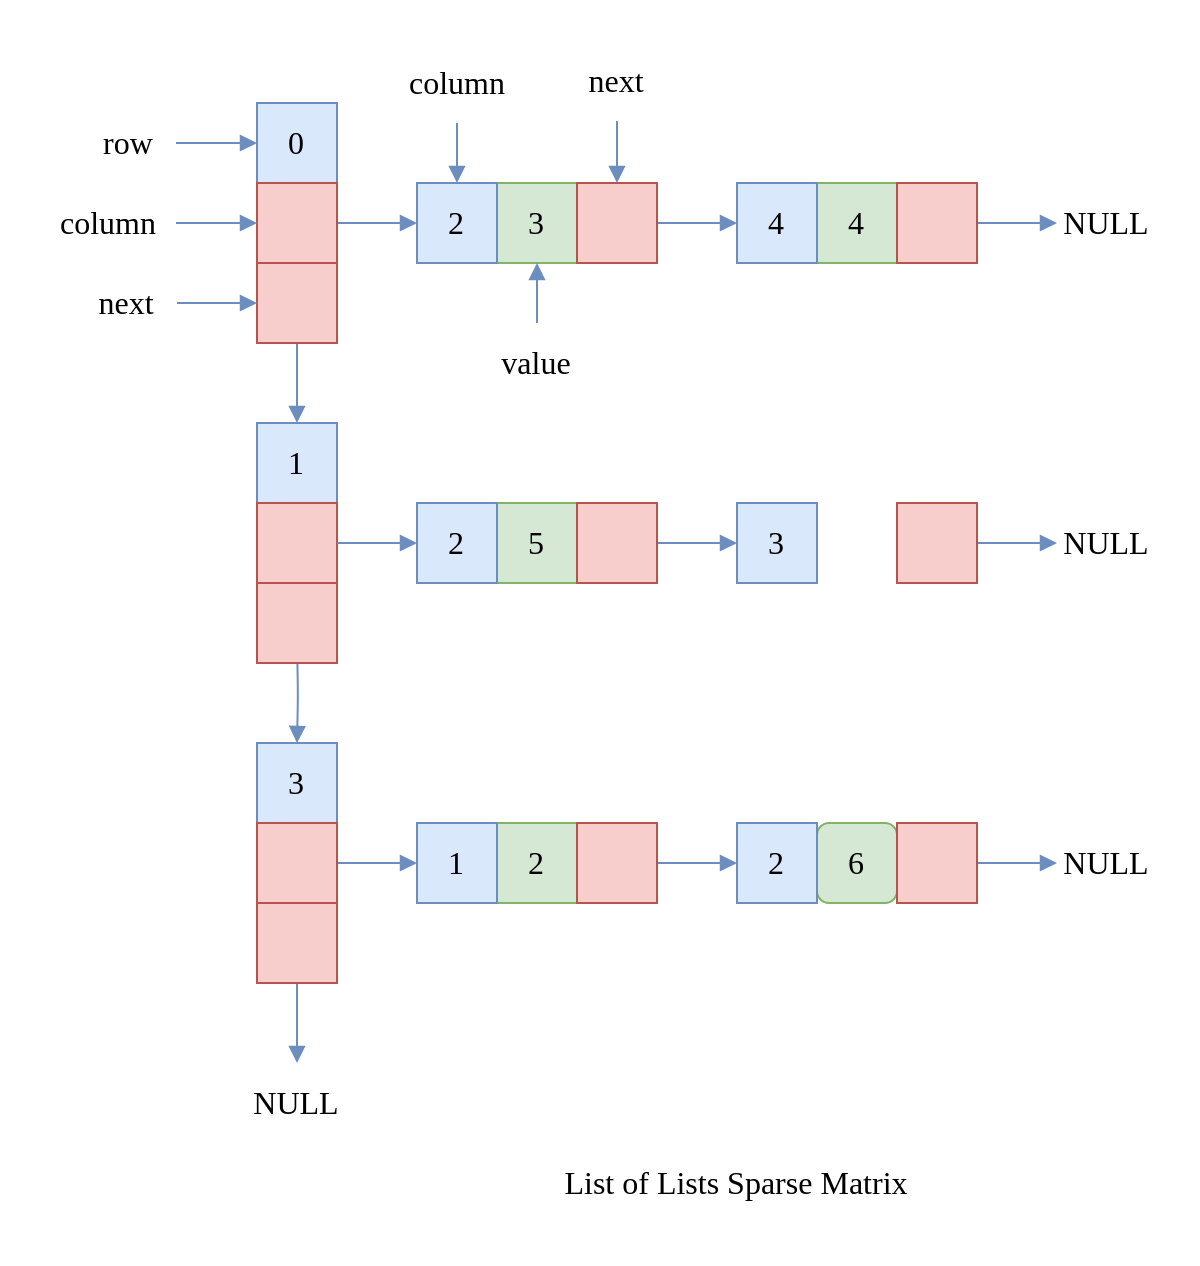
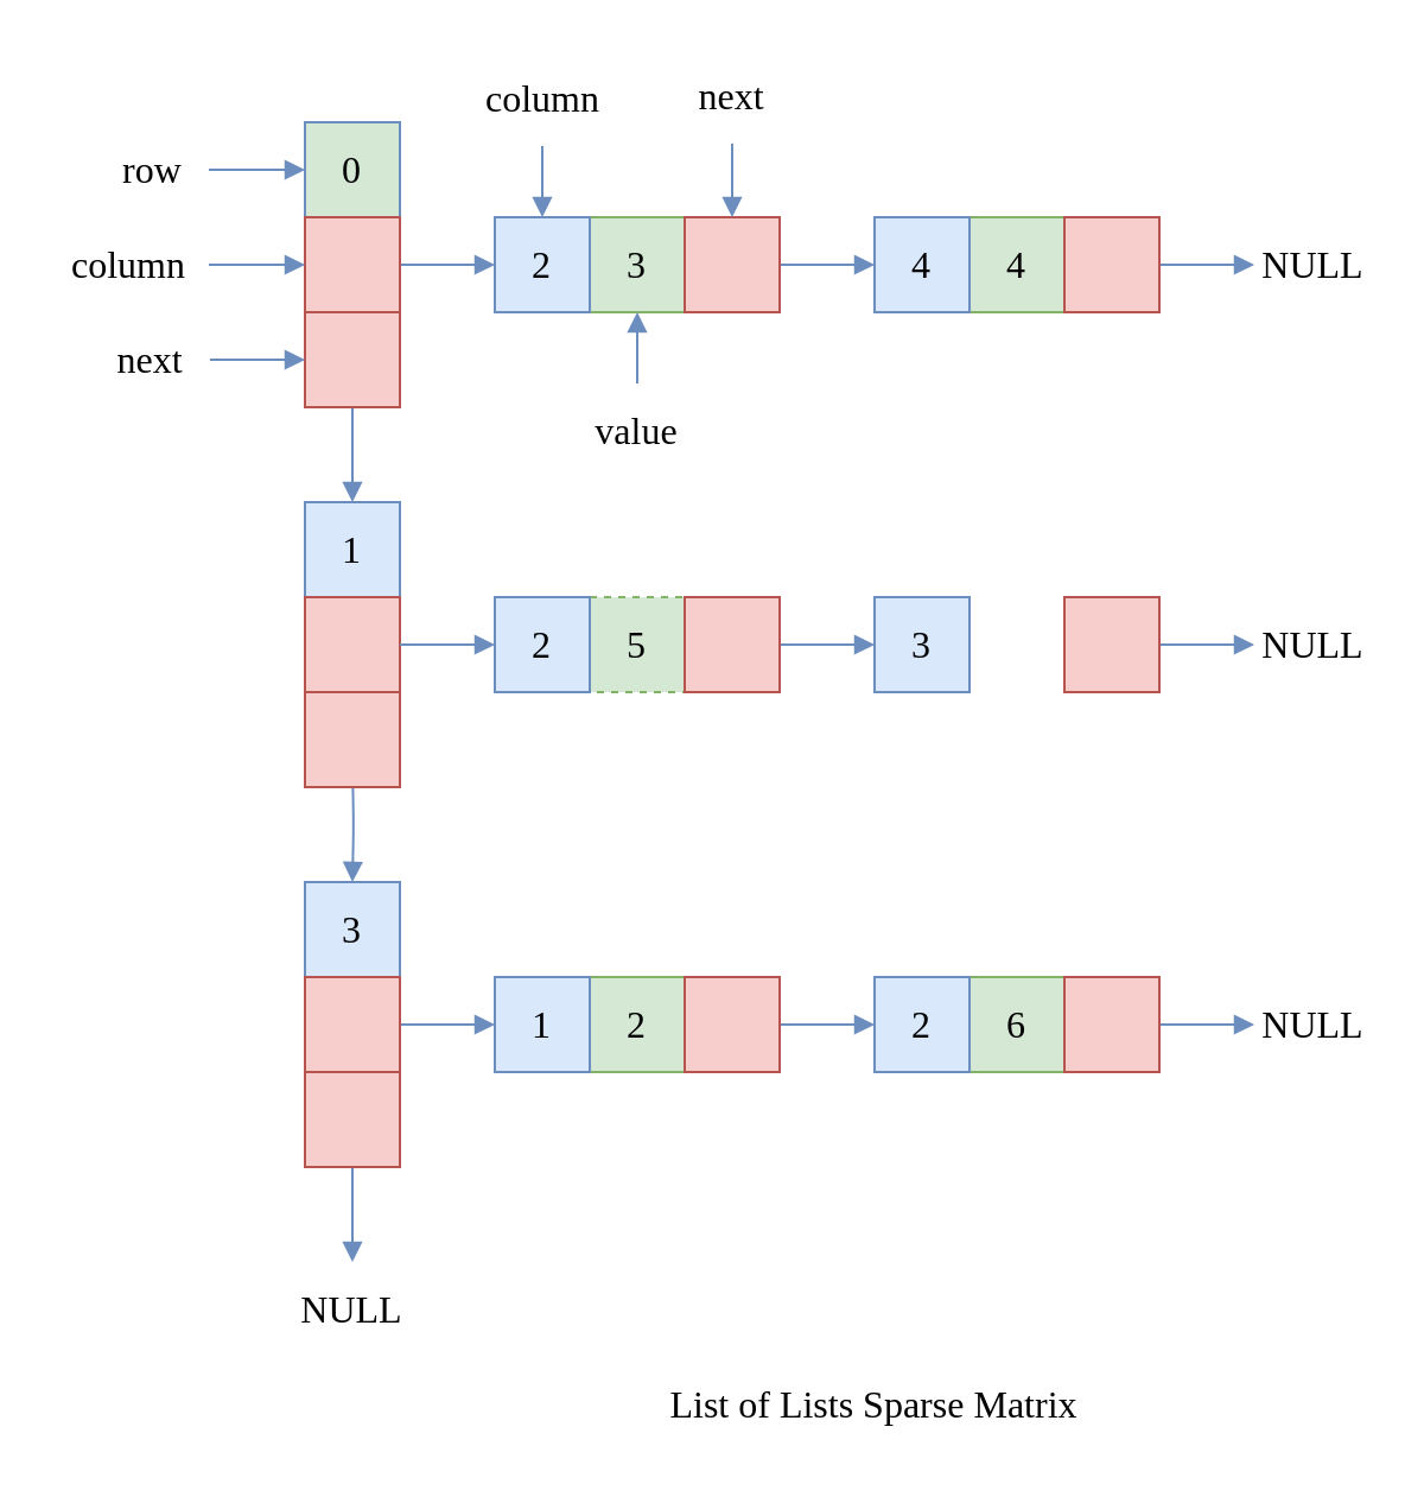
  <mxCell id="0" />
  <mxCell id="1" parent="0" />
- <mxCell id="2" value="0" style="rounded=0;whiteSpace=wrap;html=1;shadow=0;strokeColor=#6c8ebf;strokeWidth=1;fontFamily=Ubuntu;fontSize=16;fontStyle=0;fillColor=#dae8fc;" parent="1" vertex="1"><mxGeometry x="128" y="51" width="40" height="40" as="geometry" /></mxCell>
+ <mxCell id="2" value="0" style="rounded=0;whiteSpace=wrap;html=1;shadow=0;strokeColor=#6c8ebf;strokeWidth=1;fontFamily=Ubuntu;fontSize=16;fontStyle=0;fillColor=#d5e8d4;" parent="1" vertex="1"><mxGeometry x="128" y="51" width="40" height="40" as="geometry" /></mxCell>
  <mxCell id="3" value="3" style="rounded=0;whiteSpace=wrap;html=1;shadow=0;strokeColor=#82b366;strokeWidth=1;fontFamily=Ubuntu;fontSize=16;fontStyle=0;fillColor=#d5e8d4;" parent="1" vertex="1"><mxGeometry x="248" y="91" width="40" height="40" as="geometry" /></mxCell>
  <mxCell id="4" value="1" style="rounded=0;whiteSpace=wrap;html=1;shadow=0;strokeColor=#6c8ebf;strokeWidth=1;fontFamily=Ubuntu;fontSize=16;fontStyle=0;fillColor=#dae8fc;" parent="1" vertex="1"><mxGeometry x="128" y="211" width="40" height="40" as="geometry" /></mxCell>
  <mxCell id="5" value="3" style="rounded=0;whiteSpace=wrap;html=1;shadow=0;strokeColor=#6c8ebf;strokeWidth=1;fontFamily=Ubuntu;fontSize=16;fontStyle=0;fillColor=#dae8fc;" parent="1" vertex="1"><mxGeometry x="128" y="371" width="40" height="40" as="geometry" /></mxCell>
  <mxCell id="6" value="2" style="rounded=0;whiteSpace=wrap;html=1;shadow=0;strokeColor=#82b366;strokeWidth=1;fontFamily=Ubuntu;fontSize=16;fontStyle=0;fillColor=#d5e8d4;" parent="1" vertex="1"><mxGeometry x="248" y="411" width="40" height="40" as="geometry" /></mxCell>
  <mxCell id="7" style="edgeStyle=orthogonalEdgeStyle;rounded=1;orthogonalLoop=1;jettySize=auto;html=1;shadow=0;strokeColor=#6c8ebf;strokeWidth=1;fontFamily=Ubuntu;fontSize=14;fontStyle=0;endArrow=block;endFill=1;fillColor=#dae8fc;" parent="1" source="8" target="4" edge="1"><mxGeometry relative="1" as="geometry" /></mxCell>
  <mxCell id="8" value="" style="rounded=0;whiteSpace=wrap;html=1;shadow=0;strokeColor=#b85450;strokeWidth=1;fontFamily=Ubuntu;fontSize=16;fontStyle=0;fillColor=#f8cecc;" parent="1" vertex="1"><mxGeometry x="128" y="131" width="40" height="40" as="geometry" /></mxCell>
  <mxCell id="9" style="edgeStyle=orthogonalEdgeStyle;rounded=1;orthogonalLoop=1;jettySize=auto;html=1;shadow=0;strokeColor=#6c8ebf;strokeWidth=1;fontFamily=Ubuntu;fontSize=14;fontStyle=0;endArrow=block;endFill=1;fillColor=#dae8fc;" parent="1" target="5" edge="1"><mxGeometry relative="1" as="geometry"><mxPoint x="148" y="321" as="sourcePoint" /></mxGeometry></mxCell>
  <mxCell id="10" value="" style="rounded=0;whiteSpace=wrap;html=1;shadow=0;strokeColor=#b85450;strokeWidth=1;fontFamily=Ubuntu;fontSize=16;fontStyle=0;fillColor=#f8cecc;" parent="1" vertex="1"><mxGeometry x="128" y="291" width="40" height="40" as="geometry" /></mxCell>
  <mxCell id="11" style="edgeStyle=orthogonalEdgeStyle;rounded=1;orthogonalLoop=1;jettySize=auto;html=1;shadow=0;strokeColor=#6c8ebf;strokeWidth=1;fontFamily=Ubuntu;fontSize=14;fontStyle=0;endArrow=block;endFill=1;fillColor=#dae8fc;" parent="1" source="12" target="13" edge="1"><mxGeometry relative="1" as="geometry" /></mxCell>
  <mxCell id="12" value="" style="rounded=0;whiteSpace=wrap;html=1;shadow=0;strokeColor=#b85450;strokeWidth=1;fontFamily=Ubuntu;fontSize=16;fontStyle=0;fillColor=#f8cecc;" parent="1" vertex="1"><mxGeometry x="128" y="451" width="40" height="40" as="geometry" /></mxCell>
  <mxCell id="13" value="NULL" style="text;html=1;align=center;verticalAlign=middle;whiteSpace=wrap;rounded=0;fontFamily=Ubuntu;fontSize=16;fontStyle=0;" parent="1" vertex="1"><mxGeometry x="123" y="531" width="50" height="40" as="geometry" /></mxCell>
  <mxCell id="14" value="2" style="rounded=0;whiteSpace=wrap;html=1;shadow=0;strokeColor=#6c8ebf;strokeWidth=1;fontFamily=Ubuntu;fontSize=16;fontStyle=0;fillColor=#dae8fc;" parent="1" vertex="1"><mxGeometry x="208" y="91" width="40" height="40" as="geometry" /></mxCell>
  <mxCell id="15" style="edgeStyle=orthogonalEdgeStyle;rounded=1;orthogonalLoop=1;jettySize=auto;html=1;entryX=0;entryY=0.5;entryDx=0;entryDy=0;shadow=0;strokeColor=#6c8ebf;strokeWidth=1;fontFamily=Ubuntu;fontSize=14;fontStyle=0;endArrow=block;endFill=1;fillColor=#dae8fc;" parent="1" source="16" target="26" edge="1"><mxGeometry relative="1" as="geometry" /></mxCell>
  <mxCell id="16" value="" style="rounded=0;whiteSpace=wrap;html=1;shadow=0;strokeColor=#b85450;strokeWidth=1;fontFamily=Ubuntu;fontSize=16;fontStyle=0;fillColor=#f8cecc;" parent="1" vertex="1"><mxGeometry x="288" y="91" width="40" height="40" as="geometry" /></mxCell>
  <mxCell id="17" style="edgeStyle=orthogonalEdgeStyle;rounded=1;orthogonalLoop=1;jettySize=auto;html=1;entryX=0;entryY=0.5;entryDx=0;entryDy=0;shadow=0;strokeColor=#6c8ebf;strokeWidth=1;fontFamily=Ubuntu;fontSize=14;fontStyle=0;endArrow=block;endFill=1;fillColor=#dae8fc;" parent="1" source="18" target="14" edge="1"><mxGeometry relative="1" as="geometry" /></mxCell>
  <mxCell id="18" value="" style="rounded=0;whiteSpace=wrap;html=1;shadow=0;strokeColor=#b85450;strokeWidth=1;fontFamily=Ubuntu;fontSize=16;fontStyle=0;fillColor=#f8cecc;" parent="1" vertex="1"><mxGeometry x="128" y="91" width="40" height="40" as="geometry" /></mxCell>
  <mxCell id="19" value="" style="rounded=0;whiteSpace=wrap;html=1;shadow=0;strokeColor=#b85450;strokeWidth=1;fontFamily=Ubuntu;fontSize=16;fontStyle=0;fillColor=#f8cecc;" parent="1" vertex="1"><mxGeometry x="128" y="251" width="40" height="40" as="geometry" /></mxCell>
- <mxCell id="20" value="5" style="rounded=0;whiteSpace=wrap;html=1;shadow=0;strokeColor=#82b366;strokeWidth=1;fontFamily=Ubuntu;fontSize=16;fontStyle=0;fillColor=#d5e8d4;" parent="1" vertex="1"><mxGeometry x="248" y="251" width="40" height="40" as="geometry" /></mxCell>
+ <mxCell id="20" value="5" style="rounded=0;whiteSpace=wrap;html=1;shadow=0;strokeColor=#82b366;strokeWidth=1;fontFamily=Ubuntu;fontSize=16;fontStyle=0;fillColor=#d5e8d4;dashed=1;" parent="1" vertex="1"><mxGeometry x="248" y="251" width="40" height="40" as="geometry" /></mxCell>
  <mxCell id="21" value="2" style="rounded=0;whiteSpace=wrap;html=1;shadow=0;strokeColor=#6c8ebf;strokeWidth=1;fontFamily=Ubuntu;fontSize=16;fontStyle=0;fillColor=#dae8fc;" parent="1" vertex="1"><mxGeometry x="208" y="251" width="40" height="40" as="geometry" /></mxCell>
  <mxCell id="22" style="edgeStyle=orthogonalEdgeStyle;rounded=1;orthogonalLoop=1;jettySize=auto;html=1;shadow=0;strokeColor=#6c8ebf;strokeWidth=1;fontFamily=Ubuntu;fontSize=14;fontStyle=0;endArrow=block;endFill=1;fillColor=#dae8fc;" parent="1" source="23" target="30" edge="1"><mxGeometry relative="1" as="geometry" /></mxCell>
  <mxCell id="23" value="" style="rounded=0;whiteSpace=wrap;html=1;shadow=0;strokeColor=#b85450;strokeWidth=1;fontFamily=Ubuntu;fontSize=16;fontStyle=0;fillColor=#f8cecc;" parent="1" vertex="1"><mxGeometry x="288" y="251" width="40" height="40" as="geometry" /></mxCell>
  <mxCell id="24" style="edgeStyle=orthogonalEdgeStyle;rounded=1;orthogonalLoop=1;jettySize=auto;html=1;entryX=0;entryY=0.5;entryDx=0;entryDy=0;shadow=0;strokeColor=#6c8ebf;strokeWidth=1;fontFamily=Ubuntu;fontSize=14;fontStyle=0;endArrow=block;endFill=1;fillColor=#dae8fc;" parent="1" source="19" target="21" edge="1"><mxGeometry relative="1" as="geometry"><mxPoint x="168" y="271" as="sourcePoint" /></mxGeometry></mxCell>
  <mxCell id="25" value="4" style="rounded=0;whiteSpace=wrap;html=1;shadow=0;strokeColor=#82b366;strokeWidth=1;fontFamily=Ubuntu;fontSize=16;fontStyle=0;fillColor=#d5e8d4;" parent="1" vertex="1"><mxGeometry x="408" y="91" width="40" height="40" as="geometry" /></mxCell>
  <mxCell id="26" value="4" style="rounded=0;whiteSpace=wrap;html=1;shadow=0;strokeColor=#6c8ebf;strokeWidth=1;fontFamily=Ubuntu;fontSize=16;fontStyle=0;fillColor=#dae8fc;" parent="1" vertex="1"><mxGeometry x="368" y="91" width="40" height="40" as="geometry" /></mxCell>
  <mxCell id="27" style="edgeStyle=orthogonalEdgeStyle;rounded=1;orthogonalLoop=1;jettySize=auto;html=1;shadow=0;strokeColor=#6c8ebf;strokeWidth=1;fontFamily=Ubuntu;fontSize=14;fontStyle=0;endArrow=block;endFill=1;fillColor=#dae8fc;" parent="1" source="28" target="29" edge="1"><mxGeometry relative="1" as="geometry" /></mxCell>
  <mxCell id="28" value="" style="rounded=0;whiteSpace=wrap;html=1;shadow=0;strokeColor=#b85450;strokeWidth=1;fontFamily=Ubuntu;fontSize=16;fontStyle=0;fillColor=#f8cecc;" parent="1" vertex="1"><mxGeometry x="448" y="91" width="40" height="40" as="geometry" /></mxCell>
  <mxCell id="29" value="NULL" style="text;html=1;align=center;verticalAlign=middle;whiteSpace=wrap;rounded=0;fontFamily=Ubuntu;fontSize=16;fontStyle=0;" parent="1" vertex="1"><mxGeometry x="528" y="91" width="50" height="40" as="geometry" /></mxCell>
  <mxCell id="30" value="3" style="rounded=0;whiteSpace=wrap;html=1;shadow=0;strokeColor=#6c8ebf;strokeWidth=1;fontFamily=Ubuntu;fontSize=16;fontStyle=0;fillColor=#dae8fc;" parent="1" vertex="1"><mxGeometry x="368" y="251" width="40" height="40" as="geometry" /></mxCell>
  <mxCell id="31" style="edgeStyle=orthogonalEdgeStyle;rounded=1;orthogonalLoop=1;jettySize=auto;html=1;entryX=0;entryY=0.5;entryDx=0;entryDy=0;shadow=0;strokeColor=#6c8ebf;strokeWidth=1;fontFamily=Ubuntu;fontSize=14;fontStyle=0;endArrow=block;endFill=1;fillColor=#dae8fc;" parent="1" source="32" target="33" edge="1"><mxGeometry relative="1" as="geometry" /></mxCell>
  <mxCell id="32" value="" style="rounded=0;whiteSpace=wrap;html=1;shadow=0;strokeColor=#b85450;strokeWidth=1;fontFamily=Ubuntu;fontSize=16;fontStyle=0;fillColor=#f8cecc;" parent="1" vertex="1"><mxGeometry x="448" y="251" width="40" height="40" as="geometry" /></mxCell>
  <mxCell id="33" value="NULL" style="text;html=1;align=center;verticalAlign=middle;whiteSpace=wrap;rounded=0;fontFamily=Ubuntu;fontSize=16;fontStyle=0;" parent="1" vertex="1"><mxGeometry x="528" y="251" width="50" height="40" as="geometry" /></mxCell>
  <mxCell id="34" value="1" style="rounded=0;whiteSpace=wrap;html=1;shadow=0;strokeColor=#6c8ebf;strokeWidth=1;fontFamily=Ubuntu;fontSize=16;fontStyle=0;fillColor=#dae8fc;" parent="1" vertex="1"><mxGeometry x="208" y="411" width="40" height="40" as="geometry" /></mxCell>
  <mxCell id="35" style="edgeStyle=orthogonalEdgeStyle;rounded=1;orthogonalLoop=1;jettySize=auto;html=1;entryX=0;entryY=0.5;entryDx=0;entryDy=0;shadow=0;strokeColor=#6c8ebf;strokeWidth=1;fontFamily=Ubuntu;fontSize=14;fontStyle=0;endArrow=block;endFill=1;fillColor=#dae8fc;" parent="1" source="36" target="40" edge="1"><mxGeometry relative="1" as="geometry" /></mxCell>
  <mxCell id="36" value="" style="rounded=0;whiteSpace=wrap;html=1;shadow=0;strokeColor=#b85450;strokeWidth=1;fontFamily=Ubuntu;fontSize=16;fontStyle=0;fillColor=#f8cecc;" parent="1" vertex="1"><mxGeometry x="288" y="411" width="40" height="40" as="geometry" /></mxCell>
  <mxCell id="37" style="edgeStyle=orthogonalEdgeStyle;rounded=1;orthogonalLoop=1;jettySize=auto;html=1;entryX=0;entryY=0.5;entryDx=0;entryDy=0;shadow=0;strokeColor=#6c8ebf;strokeWidth=1;fontFamily=Ubuntu;fontSize=14;fontStyle=0;endArrow=block;endFill=1;fillColor=#dae8fc;" parent="1" source="38" target="34" edge="1"><mxGeometry relative="1" as="geometry" /></mxCell>
  <mxCell id="38" value="" style="rounded=0;whiteSpace=wrap;html=1;shadow=0;strokeColor=#b85450;strokeWidth=1;fontFamily=Ubuntu;fontSize=16;fontStyle=0;fillColor=#f8cecc;" parent="1" vertex="1"><mxGeometry x="128" y="411" width="40" height="40" as="geometry" /></mxCell>
- <mxCell id="39" value="6" style="whiteSpace=wrap;html=1;shadow=0;strokeColor=#82b366;strokeWidth=1;fontFamily=Ubuntu;fontSize=16;fontStyle=0;fillColor=#d5e8d4;rounded=1;" parent="1" vertex="1"><mxGeometry x="408" y="411" width="40" height="40" as="geometry" /></mxCell>
+ <mxCell id="39" value="6" style="rounded=0;whiteSpace=wrap;html=1;shadow=0;strokeColor=#82b366;strokeWidth=1;fontFamily=Ubuntu;fontSize=16;fontStyle=0;fillColor=#d5e8d4;" parent="1" vertex="1"><mxGeometry x="408" y="411" width="40" height="40" as="geometry" /></mxCell>
  <mxCell id="40" value="2" style="rounded=0;whiteSpace=wrap;html=1;shadow=0;strokeColor=#6c8ebf;strokeWidth=1;fontFamily=Ubuntu;fontSize=16;fontStyle=0;fillColor=#dae8fc;" parent="1" vertex="1"><mxGeometry x="368" y="411" width="40" height="40" as="geometry" /></mxCell>
  <mxCell id="41" style="edgeStyle=orthogonalEdgeStyle;rounded=1;orthogonalLoop=1;jettySize=auto;html=1;entryX=0;entryY=0.5;entryDx=0;entryDy=0;shadow=0;strokeColor=#6c8ebf;strokeWidth=1;fontFamily=Ubuntu;fontSize=14;fontStyle=0;endArrow=block;endFill=1;fillColor=#dae8fc;" parent="1" source="42" target="43" edge="1"><mxGeometry relative="1" as="geometry" /></mxCell>
  <mxCell id="42" value="" style="rounded=0;whiteSpace=wrap;html=1;shadow=0;strokeColor=#b85450;strokeWidth=1;fontFamily=Ubuntu;fontSize=16;fontStyle=0;fillColor=#f8cecc;" parent="1" vertex="1"><mxGeometry x="448" y="411" width="40" height="40" as="geometry" /></mxCell>
  <mxCell id="43" value="NULL" style="text;html=1;align=center;verticalAlign=middle;whiteSpace=wrap;rounded=0;fontFamily=Ubuntu;fontSize=16;fontStyle=0;" parent="1" vertex="1"><mxGeometry x="528" y="411" width="50" height="40" as="geometry" /></mxCell>
  <mxCell id="44" value="List of Lists Sparse Matrix" style="text;html=1;align=center;verticalAlign=middle;whiteSpace=wrap;rounded=0;fontFamily=Ubuntu;fontSize=16;fontStyle=0;" parent="1" vertex="1"><mxGeometry x="248" y="571" width="240" height="40" as="geometry" /></mxCell>
  <mxCell id="45" style="edgeStyle=orthogonalEdgeStyle;rounded=1;orthogonalLoop=1;jettySize=auto;html=1;entryX=0.5;entryY=0;entryDx=0;entryDy=0;shadow=0;strokeColor=#6c8ebf;strokeWidth=1;fontFamily=Ubuntu;fontSize=14;fontStyle=0;endArrow=block;endFill=1;fillColor=#dae8fc;" parent="1" source="46" target="14" edge="1"><mxGeometry relative="1" as="geometry" /></mxCell>
  <mxCell id="46" value="column" style="text;html=1;align=center;verticalAlign=middle;whiteSpace=wrap;rounded=0;fontFamily=Ubuntu;fontSize=16;fontStyle=0;" parent="1" vertex="1"><mxGeometry x="195.5" y="21" width="65" height="40" as="geometry" /></mxCell>
  <mxCell id="47" style="edgeStyle=orthogonalEdgeStyle;rounded=1;orthogonalLoop=1;jettySize=auto;html=1;shadow=0;strokeColor=#6c8ebf;strokeWidth=1;fontFamily=Ubuntu;fontSize=14;fontStyle=0;endArrow=block;endFill=1;fillColor=#dae8fc;" parent="1" source="48" target="3" edge="1"><mxGeometry relative="1" as="geometry" /></mxCell>
  <mxCell id="48" value="value" style="text;html=1;align=center;verticalAlign=middle;whiteSpace=wrap;rounded=0;fontFamily=Ubuntu;fontSize=16;fontStyle=0;" parent="1" vertex="1"><mxGeometry x="233" y="161" width="70" height="40" as="geometry" /></mxCell>
  <mxCell id="49" style="edgeStyle=orthogonalEdgeStyle;rounded=1;orthogonalLoop=1;jettySize=auto;html=1;entryX=0.5;entryY=0;entryDx=0;entryDy=0;shadow=0;strokeColor=#6c8ebf;strokeWidth=1;fontFamily=Ubuntu;fontSize=14;fontStyle=0;endArrow=block;endFill=1;fillColor=#dae8fc;" parent="1" source="50" target="16" edge="1"><mxGeometry relative="1" as="geometry" /></mxCell>
  <mxCell id="50" value="next" style="text;html=1;align=center;verticalAlign=middle;whiteSpace=wrap;rounded=0;fontFamily=Ubuntu;fontSize=16;fontStyle=0;" parent="1" vertex="1"><mxGeometry x="283" y="20" width="50" height="40" as="geometry" /></mxCell>
  <mxCell id="51" style="edgeStyle=orthogonalEdgeStyle;rounded=1;orthogonalLoop=1;jettySize=auto;html=1;shadow=0;strokeColor=#6c8ebf;strokeWidth=1;fontFamily=Ubuntu;fontSize=14;fontStyle=0;endArrow=block;endFill=1;fillColor=#dae8fc;" parent="1" source="52" target="2" edge="1"><mxGeometry relative="1" as="geometry" /></mxCell>
  <mxCell id="52" value="row" style="text;html=1;align=center;verticalAlign=middle;whiteSpace=wrap;rounded=0;fontFamily=Ubuntu;fontSize=16;fontStyle=0;" parent="1" vertex="1"><mxGeometry x="40" y="51" width="47.5" height="40" as="geometry" /></mxCell>
  <mxCell id="53" style="edgeStyle=orthogonalEdgeStyle;rounded=1;orthogonalLoop=1;jettySize=auto;html=1;entryX=0;entryY=0.5;entryDx=0;entryDy=0;shadow=0;strokeColor=#6c8ebf;strokeWidth=1;fontFamily=Ubuntu;fontSize=14;fontStyle=0;endArrow=block;endFill=1;fillColor=#dae8fc;" parent="1" source="54" target="8" edge="1"><mxGeometry relative="1" as="geometry" /></mxCell>
  <mxCell id="54" value="next" style="text;html=1;align=center;verticalAlign=middle;whiteSpace=wrap;rounded=0;fontFamily=Ubuntu;fontSize=16;fontStyle=0;" parent="1" vertex="1"><mxGeometry x="38" y="131" width="50" height="40" as="geometry" /></mxCell>
  <mxCell id="55" style="edgeStyle=orthogonalEdgeStyle;rounded=1;orthogonalLoop=1;jettySize=auto;html=1;shadow=0;strokeColor=#6c8ebf;strokeWidth=1;fontFamily=Ubuntu;fontSize=14;fontStyle=0;endArrow=block;endFill=1;fillColor=#dae8fc;" parent="1" source="56" target="18" edge="1"><mxGeometry relative="1" as="geometry" /></mxCell>
  <mxCell id="56" value="column" style="text;html=1;align=center;verticalAlign=middle;whiteSpace=wrap;rounded=0;fontFamily=Ubuntu;fontSize=16;fontStyle=0;" parent="1" vertex="1"><mxGeometry x="20" y="91" width="67.5" height="40" as="geometry" /></mxCell>
